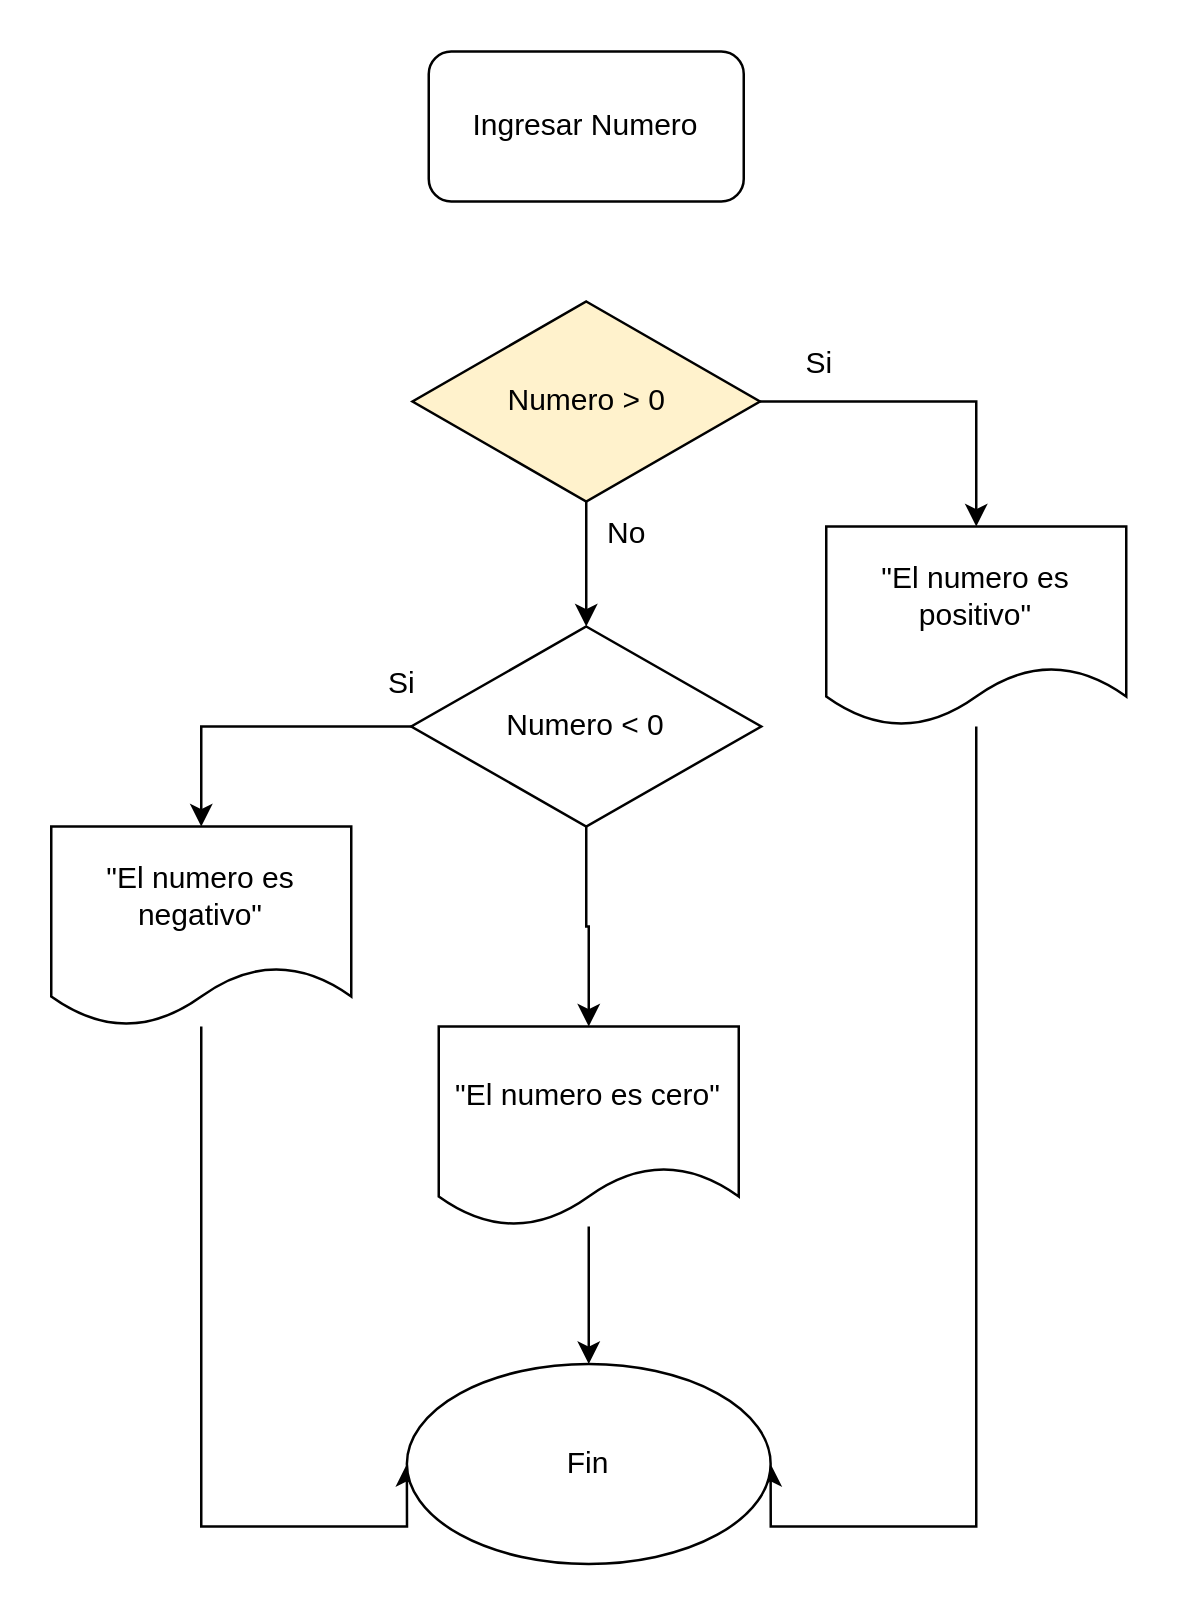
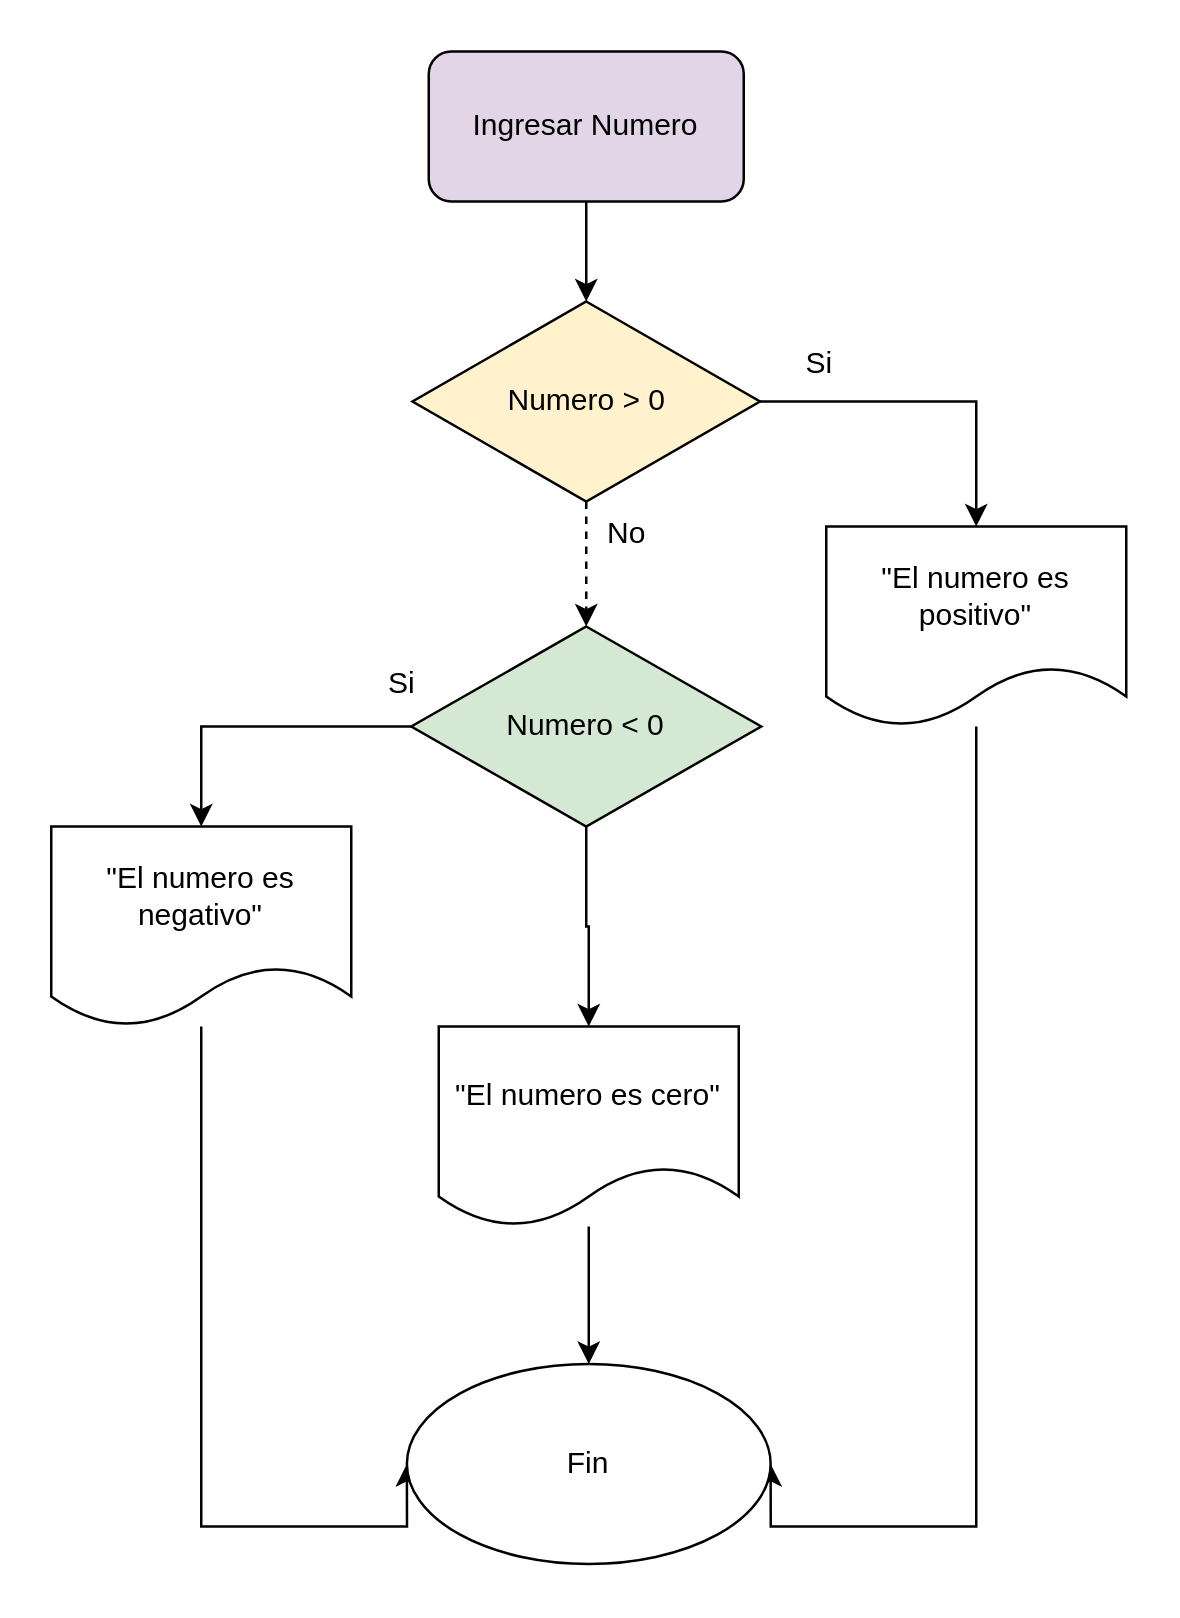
  <mxCell id="0" />
  <mxCell id="1" parent="0" />
- <mxCell id="3" value="Ingresar Numero" style="rounded=1;whiteSpace=wrap;html=1;" vertex="1" parent="1"><mxGeometry x="171" y="20" width="126" height="60" as="geometry" /></mxCell>
+ <mxCell id="2" style="edgeStyle=orthogonalEdgeStyle;rounded=0;orthogonalLoop=1;jettySize=auto;html=1;" edge="1" parent="1" source="3" target="6"><mxGeometry relative="1" as="geometry" /></mxCell>
+ <mxCell id="3" value="Ingresar Numero" style="rounded=1;whiteSpace=wrap;html=1;fillColor=#e1d5e7;" vertex="1" parent="1"><mxGeometry x="171" y="20" width="126" height="60" as="geometry" /></mxCell>
  <mxCell id="4" style="edgeStyle=orthogonalEdgeStyle;rounded=0;orthogonalLoop=1;jettySize=auto;html=1;entryX=0.5;entryY=0;entryDx=0;entryDy=0;" edge="1" parent="1" source="6" target="13"><mxGeometry relative="1" as="geometry"><mxPoint x="372" y="200" as="targetPoint" /></mxGeometry></mxCell>
- <mxCell id="5" style="edgeStyle=orthogonalEdgeStyle;rounded=0;orthogonalLoop=1;jettySize=auto;html=1;entryX=0.5;entryY=0;entryDx=0;entryDy=0;" edge="1" parent="1" source="6" target="10"><mxGeometry relative="1" as="geometry" /></mxCell>
+ <mxCell id="5" style="edgeStyle=orthogonalEdgeStyle;rounded=0;orthogonalLoop=1;jettySize=auto;html=1;entryX=0.5;entryY=0;entryDx=0;entryDy=0;dashed=1;" edge="1" parent="1" source="6" target="10"><mxGeometry relative="1" as="geometry" /></mxCell>
  <mxCell id="6" value="Numero &amp;gt; 0" style="rhombus;whiteSpace=wrap;html=1;fontSize=12;fillColor=#fff2cc;" vertex="1" parent="1"><mxGeometry x="164.5" y="120" width="139" height="80" as="geometry" /></mxCell>
  <mxCell id="7" value="Si" style="text;html=1;align=center;verticalAlign=middle;resizable=0;points=[];autosize=1;strokeColor=none;fillColor=none;" vertex="1" parent="1"><mxGeometry x="312" y="130" width="30" height="30" as="geometry" /></mxCell>
  <mxCell id="8" style="edgeStyle=orthogonalEdgeStyle;rounded=0;orthogonalLoop=1;jettySize=auto;html=1;entryX=0.5;entryY=0;entryDx=0;entryDy=0;" edge="1" parent="1" source="10" target="15"><mxGeometry relative="1" as="geometry" /></mxCell>
  <mxCell id="9" style="edgeStyle=orthogonalEdgeStyle;rounded=0;orthogonalLoop=1;jettySize=auto;html=1;entryX=0.5;entryY=0;entryDx=0;entryDy=0;" edge="1" parent="1" source="10" target="18"><mxGeometry relative="1" as="geometry" /></mxCell>
- <mxCell id="10" value="Numero &amp;lt; 0" style="rhombus;whiteSpace=wrap;html=1;" vertex="1" parent="1"><mxGeometry x="164" y="250" width="140" height="80" as="geometry" /></mxCell>
+ <mxCell id="10" value="Numero &amp;lt; 0" style="rhombus;whiteSpace=wrap;html=1;fillColor=#d5e8d4;" vertex="1" parent="1"><mxGeometry x="164" y="250" width="140" height="80" as="geometry" /></mxCell>
  <mxCell id="11" value="No" style="text;html=1;align=center;verticalAlign=middle;resizable=0;points=[];autosize=1;strokeColor=none;fillColor=none;" vertex="1" parent="1"><mxGeometry x="230" y="198" width="40" height="30" as="geometry" /></mxCell>
  <mxCell id="12" style="edgeStyle=orthogonalEdgeStyle;rounded=0;orthogonalLoop=1;jettySize=auto;html=1;entryX=1;entryY=0.5;entryDx=0;entryDy=0;" edge="1" parent="1" source="13" target="19"><mxGeometry relative="1" as="geometry"><mxPoint x="390" y="610" as="targetPoint" /><Array as="points"><mxPoint x="390" y="610" /></Array></mxGeometry></mxCell>
  <mxCell id="13" value="&quot;El numero es positivo&quot;" style="shape=document;whiteSpace=wrap;html=1;boundedLbl=1;fontSize=12;" vertex="1" parent="1"><mxGeometry x="330" y="210" width="120" height="80" as="geometry" /></mxCell>
  <mxCell id="14" style="edgeStyle=orthogonalEdgeStyle;rounded=0;orthogonalLoop=1;jettySize=auto;html=1;entryX=0;entryY=0.5;entryDx=0;entryDy=0;" edge="1" parent="1" source="15" target="19"><mxGeometry relative="1" as="geometry"><Array as="points"><mxPoint x="80" y="610" /></Array></mxGeometry></mxCell>
  <mxCell id="15" value="&quot;El numero es negativo&quot;" style="shape=document;whiteSpace=wrap;html=1;boundedLbl=1;" vertex="1" parent="1"><mxGeometry x="20" y="330" width="120" height="80" as="geometry" /></mxCell>
  <mxCell id="16" value="Si" style="text;html=1;align=center;verticalAlign=middle;resizable=0;points=[];autosize=1;strokeColor=none;fillColor=none;" vertex="1" parent="1"><mxGeometry x="145" y="258" width="30" height="30" as="geometry" /></mxCell>
  <mxCell id="17" style="edgeStyle=orthogonalEdgeStyle;rounded=0;orthogonalLoop=1;jettySize=auto;html=1;entryX=0.5;entryY=0;entryDx=0;entryDy=0;" edge="1" parent="1" source="18" target="19"><mxGeometry relative="1" as="geometry" /></mxCell>
  <mxCell id="18" value="&quot;El numero es cero&quot;" style="shape=document;whiteSpace=wrap;html=1;boundedLbl=1;" vertex="1" parent="1"><mxGeometry x="175" y="410" width="120" height="80" as="geometry" /></mxCell>
  <mxCell id="19" value="Fin" style="ellipse;whiteSpace=wrap;html=1;" vertex="1" parent="1"><mxGeometry x="162.25" y="545" width="145.5" height="80" as="geometry" /></mxCell>
